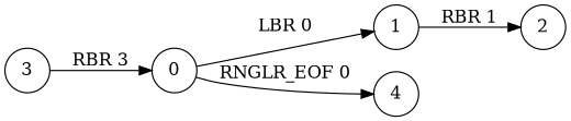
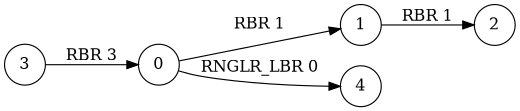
  digraph {
    rankdir=LR
    node [shape=circle]
    0
    1
    n3 [label=4]
    2
    3
-   0 -> 1 [label="LBR 0"]
-   0 -> n3 [label="RNGLR_EOF 0"]
+   0 -> 1 [label="RBR 1"]
+   0 -> n3 [label="RNGLR_LBR 0"]
    1 -> 2 [label="RBR 1"]
    3 -> 0 [label="RBR 3"]
  }
